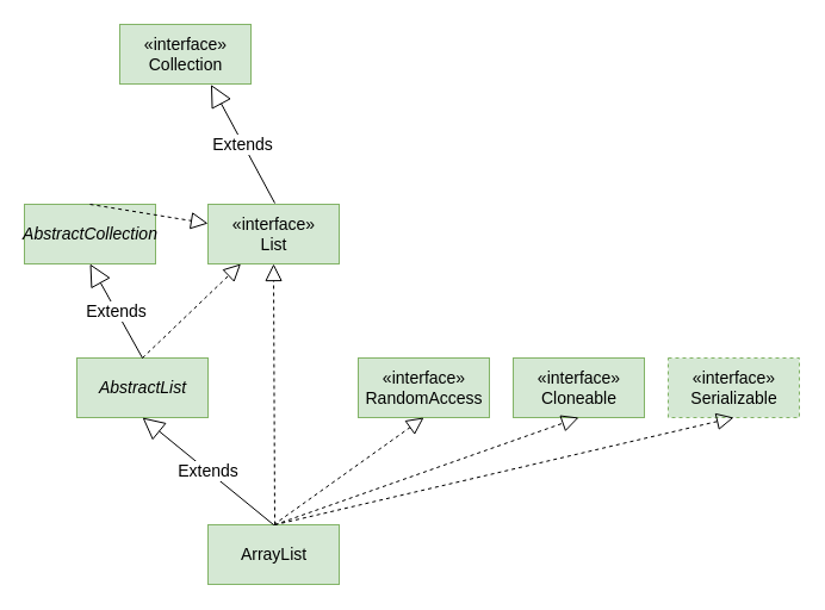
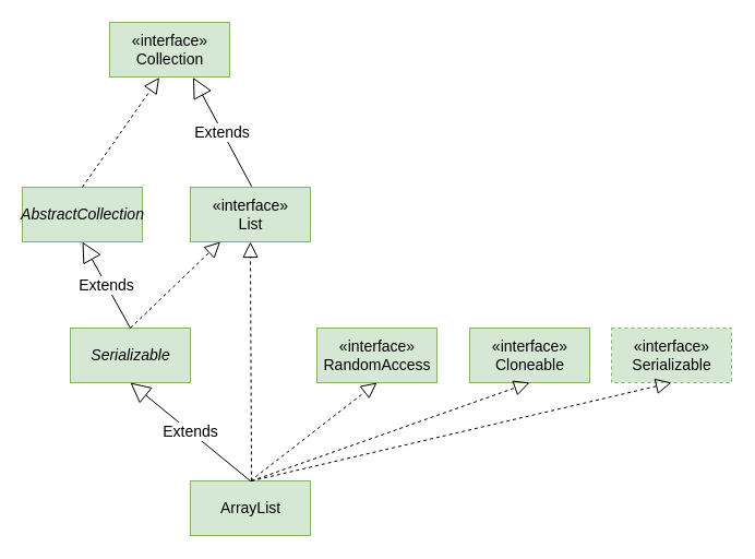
  <mxCell id="0" />
  <mxCell id="1" parent="0" />
  <mxCell id="2" value="ArrayList" style="html=1;fillColor=#d5e8d4;strokeColor=#82b366;fontSize=14;" parent="1" vertex="1"><mxGeometry x="174" y="440" width="110" height="50" as="geometry" /></mxCell>
- <mxCell id="3" value="&lt;i style=&quot;font-size: 14px;&quot;&gt;AbstractList&lt;/i&gt;" style="html=1;fillColor=#d5e8d4;strokeColor=#82b366;fontSize=14;" parent="1" vertex="1"><mxGeometry x="64" y="300" width="110" height="50" as="geometry" /></mxCell>
+ <mxCell id="3" value="&lt;i style=&quot;font-size: 14px;&quot;&gt;Serializable&lt;/i&gt;" style="html=1;fillColor=#d5e8d4;strokeColor=#82b366;fontSize=14;" parent="1" vertex="1"><mxGeometry x="64" y="300" width="110" height="50" as="geometry" /></mxCell>
  <mxCell id="4" value="Extends" style="endArrow=block;endSize=16;endFill=0;html=1;rounded=0;entryX=0.5;entryY=1;entryDx=0;entryDy=0;exitX=0.5;exitY=0;exitDx=0;exitDy=0;fontSize=14;" parent="1" source="2" target="3" edge="1"><mxGeometry width="160" relative="1" as="geometry"><mxPoint x="154" y="460" as="sourcePoint" /><mxPoint x="314" y="460" as="targetPoint" /></mxGeometry></mxCell>
  <mxCell id="5" value="«interface»&lt;br style=&quot;font-size: 14px;&quot;&gt;List" style="html=1;fillColor=#d5e8d4;strokeColor=#82b366;fontSize=14;" parent="1" vertex="1"><mxGeometry x="174" y="171" width="110" height="50" as="geometry" /></mxCell>
- <mxCell id="6" value="«interface»&lt;br style=&quot;font-size: 14px;&quot;&gt;RandomAccess" style="html=1;fillColor=#d5e8d4;strokeColor=#82b366;fontSize=14;" parent="1" vertex="1"><mxGeometry x="300" y="300" width="110" height="50" as="geometry" /></mxCell>
+ <mxCell id="6" value="«interface»&lt;br style=&quot;font-size: 14px;&quot;&gt;RandomAccess" style="html=1;fillColor=#d5e8d4;strokeColor=#82b366;fontSize=14;" parent="1" vertex="1"><mxGeometry x="290" y="300" width="110" height="50" as="geometry" /></mxCell>
  <mxCell id="7" value="" style="endArrow=block;dashed=1;endFill=0;endSize=12;html=1;rounded=0;entryX=0.5;entryY=1;entryDx=0;entryDy=0;fontSize=14;" parent="1" target="5" edge="1"><mxGeometry width="160" relative="1" as="geometry"><mxPoint x="230" y="440" as="sourcePoint" /><mxPoint x="350" y="310" as="targetPoint" /></mxGeometry></mxCell>
  <mxCell id="8" value="" style="endArrow=block;dashed=1;endFill=0;endSize=12;html=1;rounded=0;entryX=0.5;entryY=1;entryDx=0;entryDy=0;exitX=0.5;exitY=0;exitDx=0;exitDy=0;fontSize=14;" parent="1" source="2" target="6" edge="1"><mxGeometry width="160" relative="1" as="geometry"><mxPoint x="190" y="310" as="sourcePoint" /><mxPoint x="350" y="310" as="targetPoint" /></mxGeometry></mxCell>
  <mxCell id="9" value="«interface»&lt;br style=&quot;font-size: 14px;&quot;&gt;Cloneable" style="html=1;fillColor=#d5e8d4;strokeColor=#82b366;fontSize=14;" parent="1" vertex="1"><mxGeometry x="430" y="300" width="110" height="50" as="geometry" /></mxCell>
  <mxCell id="10" value="«interface»&lt;br style=&quot;font-size: 14px;&quot;&gt;Serializable" style="html=1;fillColor=#d5e8d4;strokeColor=#82b366;fontSize=14;dashed=1;" parent="1" vertex="1"><mxGeometry x="560" y="300" width="110" height="50" as="geometry" /></mxCell>
  <mxCell id="11" value="" style="endArrow=block;dashed=1;endFill=0;endSize=12;html=1;rounded=0;entryX=0.5;entryY=1;entryDx=0;entryDy=0;fontSize=14;" parent="1" target="9" edge="1"><mxGeometry width="160" relative="1" as="geometry"><mxPoint x="230" y="440" as="sourcePoint" /><mxPoint x="500" y="290" as="targetPoint" /></mxGeometry></mxCell>
  <mxCell id="12" value="" style="endArrow=block;dashed=1;endFill=0;endSize=12;html=1;rounded=0;entryX=0.5;entryY=1;entryDx=0;entryDy=0;fontSize=14;" parent="1" target="10" edge="1"><mxGeometry width="160" relative="1" as="geometry"><mxPoint x="230" y="440" as="sourcePoint" /><mxPoint x="500" y="290" as="targetPoint" /></mxGeometry></mxCell>
  <mxCell id="13" value="&lt;i style=&quot;font-size: 14px;&quot;&gt;AbstractCollection&lt;/i&gt;" style="html=1;fillColor=#d5e8d4;strokeColor=#82b366;fontSize=14;" parent="1" vertex="1"><mxGeometry x="20" y="171" width="110" height="50" as="geometry" /></mxCell>
  <mxCell id="14" value="Extends" style="endArrow=block;endSize=16;endFill=0;html=1;rounded=0;entryX=0.5;entryY=1;entryDx=0;entryDy=0;exitX=0.5;exitY=0;exitDx=0;exitDy=0;fontSize=14;" parent="1" source="3" target="13" edge="1"><mxGeometry width="160" relative="1" as="geometry"><mxPoint x="150" y="290" as="sourcePoint" /><mxPoint x="310" y="290" as="targetPoint" /></mxGeometry></mxCell>
  <mxCell id="15" value="" style="endArrow=block;dashed=1;endFill=0;endSize=12;html=1;rounded=0;entryX=0.25;entryY=1;entryDx=0;entryDy=0;exitX=0.5;exitY=0;exitDx=0;exitDy=0;fontSize=14;" parent="1" source="3" target="5" edge="1"><mxGeometry width="160" relative="1" as="geometry"><mxPoint x="150" y="290" as="sourcePoint" /><mxPoint x="310" y="290" as="targetPoint" /></mxGeometry></mxCell>
  <mxCell id="16" value="«interface»&lt;br style=&quot;font-size: 14px;&quot;&gt;Collection" style="html=1;fillColor=#d5e8d4;strokeColor=#82b366;fontSize=14;" parent="1" vertex="1"><mxGeometry x="100" y="20" width="110" height="50" as="geometry" /></mxCell>
- <mxCell id="17" value="" style="endArrow=block;dashed=1;endFill=0;endSize=12;html=1;rounded=0;exitX=0.5;exitY=0;exitDx=0;exitDy=0;fontSize=14;" parent="1" source="13" target="5" edge="1"><mxGeometry width="160" relative="1" as="geometry"><mxPoint x="150" y="130" as="sourcePoint" /><mxPoint x="310" y="130" as="targetPoint" /></mxGeometry></mxCell>
+ <mxCell id="17" value="" style="endArrow=block;dashed=1;endFill=0;endSize=12;html=1;rounded=0;entryX=0.414;entryY=1.01;entryDx=0;entryDy=0;entryPerimeter=0;exitX=0.5;exitY=0;exitDx=0;exitDy=0;fontSize=14;" parent="1" source="13" target="16" edge="1"><mxGeometry width="160" relative="1" as="geometry"><mxPoint x="150" y="130" as="sourcePoint" /><mxPoint x="310" y="130" as="targetPoint" /></mxGeometry></mxCell>
  <mxCell id="18" value="Extends" style="endArrow=block;endSize=16;endFill=0;html=1;rounded=0;entryX=0.695;entryY=1.01;entryDx=0;entryDy=0;entryPerimeter=0;fontSize=14;" parent="1" target="16" edge="1"><mxGeometry width="160" relative="1" as="geometry"><mxPoint x="230" y="170" as="sourcePoint" /><mxPoint x="310" y="130" as="targetPoint" /></mxGeometry></mxCell>
